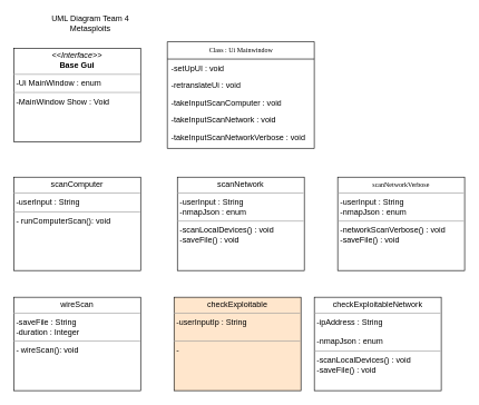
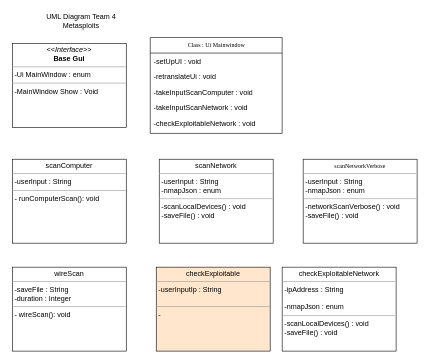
  <mxCell id="0" />
  <mxCell id="1" parent="0" />
  <mxCell id="2" value="Class : Ui Mainwindow" style="swimlane;html=1;fontStyle=0;childLayout=stackLayout;horizontal=1;startSize=26;fillColor=none;horizontalStack=0;resizeParent=1;resizeLast=0;collapsible=1;marginBottom=0;swimlaneFillColor=#ffffff;rounded=0;shadow=0;comic=0;labelBackgroundColor=none;strokeWidth=1;fontFamily=Verdana;fontSize=10;align=center;" parent="1" vertex="1"><mxGeometry x="250" y="62" width="220" height="160" as="geometry" /></mxCell>
  <mxCell id="3" value="-setUpUI : void" style="text;html=1;strokeColor=none;fillColor=none;align=left;verticalAlign=top;spacingLeft=4;spacingRight=4;whiteSpace=wrap;overflow=hidden;rotatable=0;points=[[0,0.5],[1,0.5]];portConstraint=eastwest;" parent="2" vertex="1"><mxGeometry y="26" width="220" height="26" as="geometry" /></mxCell>
  <mxCell id="4" value="-retranslateUi : void" style="text;html=1;strokeColor=none;fillColor=none;align=left;verticalAlign=top;spacingLeft=4;spacingRight=4;whiteSpace=wrap;overflow=hidden;rotatable=0;points=[[0,0.5],[1,0.5]];portConstraint=eastwest;" parent="2" vertex="1"><mxGeometry y="52" width="220" height="26" as="geometry" /></mxCell>
  <mxCell id="5" value="-takeInputScanComputer : void" style="text;html=1;strokeColor=none;fillColor=none;align=left;verticalAlign=top;spacingLeft=4;spacingRight=4;whiteSpace=wrap;overflow=hidden;rotatable=0;points=[[0,0.5],[1,0.5]];portConstraint=eastwest;" parent="2" vertex="1"><mxGeometry y="78" width="220" height="26" as="geometry" /></mxCell>
  <mxCell id="6" value="-takeInputScanNetwork : void" style="text;html=1;strokeColor=none;fillColor=none;align=left;verticalAlign=top;spacingLeft=4;spacingRight=4;whiteSpace=wrap;overflow=hidden;rotatable=0;points=[[0,0.5],[1,0.5]];portConstraint=eastwest;" vertex="1" parent="2"><mxGeometry y="104" width="220" height="26" as="geometry" /></mxCell>
- <mxCell id="7" value="-takeInputScanNetworkVerbose : void" style="text;html=1;strokeColor=none;fillColor=none;align=left;verticalAlign=top;spacingLeft=4;spacingRight=4;whiteSpace=wrap;overflow=hidden;rotatable=0;points=[[0,0.5],[1,0.5]];portConstraint=eastwest;" vertex="1" parent="2"><mxGeometry y="130" width="220" height="26" as="geometry" /></mxCell>
+ <mxCell id="7" value="-checkExploitableNetwork : void" style="text;html=1;strokeColor=none;fillColor=none;align=left;verticalAlign=top;spacingLeft=4;spacingRight=4;whiteSpace=wrap;overflow=hidden;rotatable=0;points=[[0,0.5],[1,0.5]];portConstraint=eastwest;" vertex="1" parent="2"><mxGeometry y="130" width="220" height="26" as="geometry" /></mxCell>
  <mxCell id="8" value="&lt;p style=&quot;margin: 0px ; margin-top: 4px ; text-align: center&quot;&gt;scanNetwork&lt;/p&gt;&lt;hr size=&quot;1&quot;&gt;&lt;p style=&quot;margin: 0px ; margin-left: 4px&quot;&gt;-userInput : String&lt;br&gt;&lt;/p&gt;&lt;p style=&quot;margin: 0px ; margin-left: 4px&quot;&gt;-nmapJson : enum&lt;/p&gt;&lt;hr size=&quot;1&quot;&gt;&lt;p style=&quot;margin: 0px ; margin-left: 4px&quot;&gt;-scanLocalDevices() : void&lt;/p&gt;&lt;p style=&quot;margin: 0px ; margin-left: 4px&quot;&gt;-saveFile() : void&lt;/p&gt;" style="verticalAlign=top;align=left;overflow=fill;fontSize=12;fontFamily=Helvetica;html=1;rounded=0;shadow=0;comic=0;labelBackgroundColor=none;strokeWidth=1" parent="1" vertex="1"><mxGeometry x="265" y="265" width="190" height="140" as="geometry" /></mxCell>
  <mxCell id="9" value="&lt;p style=&quot;margin: 0px ; margin-top: 4px ; text-align: center&quot;&gt;&lt;i&gt;&amp;lt;&amp;lt;Interface&amp;gt;&amp;gt;&lt;/i&gt;&lt;br&gt;&lt;b&gt;Base Gui&lt;/b&gt;&lt;/p&gt;&lt;hr size=&quot;1&quot;&gt;&lt;p style=&quot;margin: 0px ; margin-left: 4px&quot;&gt;-Ui MainWindow : enum&lt;/p&gt;&lt;hr size=&quot;1&quot;&gt;&lt;p style=&quot;margin: 0px ; margin-left: 4px&quot;&gt;-MainWindow Show : Void&lt;/p&gt;" style="verticalAlign=top;align=left;overflow=fill;fontSize=12;fontFamily=Helvetica;html=1;rounded=0;shadow=0;comic=0;labelBackgroundColor=none;strokeWidth=1" parent="1" vertex="1"><mxGeometry x="20" y="72" width="190" height="140" as="geometry" /></mxCell>
  <mxCell id="10" value="&lt;p style=&quot;margin: 0px ; margin-top: 4px ; text-align: center&quot;&gt;scanComputer&lt;/p&gt;&lt;hr size=&quot;1&quot;&gt;&lt;p style=&quot;margin: 0px ; margin-left: 4px&quot;&gt;-userInput : String&lt;br&gt;&lt;/p&gt;&lt;hr size=&quot;1&quot;&gt;&lt;p style=&quot;margin: 0px ; margin-left: 4px&quot;&gt;- runComputerScan(): void&lt;br&gt;&lt;/p&gt;" style="verticalAlign=top;align=left;overflow=fill;fontSize=12;fontFamily=Helvetica;html=1;rounded=0;shadow=0;comic=0;labelBackgroundColor=none;strokeWidth=1" parent="1" vertex="1"><mxGeometry x="20" y="265" width="190" height="140" as="geometry" /></mxCell>
  <mxCell id="11" value="UML Diagram Team 4 Metasploits" style="text;html=1;strokeColor=none;fillColor=none;align=center;verticalAlign=middle;whiteSpace=wrap;rounded=0;" vertex="1" parent="1"><mxGeometry x="45" y="20" width="180" height="30" as="geometry" /></mxCell>
  <mxCell id="12" value="&lt;p style=&quot;margin: 0px ; margin-top: 4px ; text-align: center&quot;&gt;&lt;span style=&quot;font-family: &amp;#34;verdana&amp;#34; ; font-size: 10px&quot;&gt;scanNetworkVerbose&lt;/span&gt;&lt;br&gt;&lt;/p&gt;&lt;hr size=&quot;1&quot;&gt;&lt;p style=&quot;margin: 0px ; margin-left: 4px&quot;&gt;-userInput : String&lt;br&gt;&lt;/p&gt;&lt;p style=&quot;margin: 0px ; margin-left: 4px&quot;&gt;-nmapJson : enum&lt;/p&gt;&lt;hr size=&quot;1&quot;&gt;&lt;p style=&quot;margin: 0px ; margin-left: 4px&quot;&gt;-networkScanVerbose() : void&lt;/p&gt;&lt;p style=&quot;margin: 0px ; margin-left: 4px&quot;&gt;-saveFile() : void&lt;/p&gt;" style="verticalAlign=top;align=left;overflow=fill;fontSize=12;fontFamily=Helvetica;html=1;rounded=0;shadow=0;comic=0;labelBackgroundColor=none;strokeWidth=1" vertex="1" parent="1"><mxGeometry x="505" y="265" width="190" height="140" as="geometry" /></mxCell>
  <mxCell id="13" value="&lt;p style=&quot;margin: 0px ; margin-top: 4px ; text-align: center&quot;&gt;wireScan&lt;/p&gt;&lt;hr size=&quot;1&quot;&gt;&lt;p style=&quot;margin: 0px ; margin-left: 4px&quot;&gt;-saveFile : String&lt;br&gt;&lt;/p&gt;&lt;p style=&quot;margin: 0px ; margin-left: 4px&quot;&gt;-duration : Integer&lt;/p&gt;&lt;hr size=&quot;1&quot;&gt;&lt;p style=&quot;margin: 0px ; margin-left: 4px&quot;&gt;- wireScan(): void&lt;br&gt;&lt;/p&gt;" style="verticalAlign=top;align=left;overflow=fill;fontSize=12;fontFamily=Helvetica;html=1;rounded=0;shadow=0;comic=0;labelBackgroundColor=none;strokeWidth=1" vertex="1" parent="1"><mxGeometry x="20" y="445" width="190" height="140" as="geometry" /></mxCell>
  <mxCell id="14" value="&lt;p style=&quot;margin: 0px ; margin-top: 4px ; text-align: center&quot;&gt;checkExploitable&lt;/p&gt;&lt;hr size=&quot;1&quot;&gt;&lt;p style=&quot;margin: 0px ; margin-left: 4px&quot;&gt;-userInputIp : String&lt;/p&gt;&lt;p style=&quot;margin: 0px ; margin-left: 4px&quot;&gt;&lt;br&gt;&lt;/p&gt;&lt;hr size=&quot;1&quot;&gt;&lt;p style=&quot;margin: 0px ; margin-left: 4px&quot;&gt;-&lt;/p&gt;" style="verticalAlign=top;align=left;overflow=fill;fontSize=12;fontFamily=Helvetica;html=1;rounded=0;shadow=0;comic=0;labelBackgroundColor=none;strokeWidth=1;fillColor=#ffe6cc;" vertex="1" parent="1"><mxGeometry x="260" y="445" width="190" height="140" as="geometry" /></mxCell>
  <mxCell id="15" value="&lt;p style=&quot;margin: 0px ; margin-top: 4px ; text-align: center&quot;&gt;checkExploitableNetwork&lt;/p&gt;&lt;hr size=&quot;1&quot;&gt;&lt;p style=&quot;margin: 0px ; margin-left: 4px&quot;&gt;-ipAddress : String&lt;br&gt;&lt;/p&gt;&lt;p style=&quot;margin: 0px ; margin-left: 4px&quot;&gt;&lt;br&gt;&lt;/p&gt;&lt;p style=&quot;margin: 0px ; margin-left: 4px&quot;&gt;-nmapJson : enum&lt;/p&gt;&lt;hr size=&quot;1&quot;&gt;&lt;p style=&quot;margin: 0px ; margin-left: 4px&quot;&gt;-scanLocalDevices() : void&lt;/p&gt;&lt;p style=&quot;margin: 0px ; margin-left: 4px&quot;&gt;-saveFile() : void&lt;/p&gt;" style="verticalAlign=top;align=left;overflow=fill;fontSize=12;fontFamily=Helvetica;html=1;rounded=0;shadow=0;comic=0;labelBackgroundColor=none;strokeWidth=1" vertex="1" parent="1"><mxGeometry x="470" y="445" width="190" height="140" as="geometry" /></mxCell>
